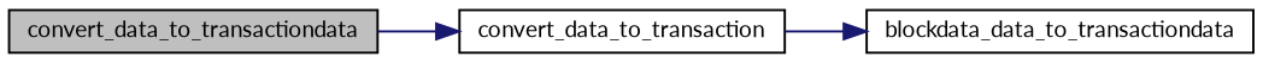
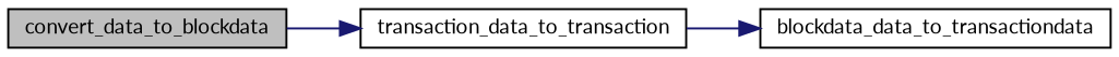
  digraph {
    fontname=Lato
    rankdir=LR
    node [color=black fillcolor=white fontname=Lato fontsize=10 shape=record style=filled]
    edge [color=midnightblue fontname=Lato fontsize=10 labelfontname=Helvetica labelfontsize=10 style=solid]
-   n1 [fillcolor=grey75 fontcolor=black height=0.2 label=convert_data_to_transactiondata width=0.4]
-   n2 [height=0.2 label=convert_data_to_transaction width=0.4]
+   n1 [fillcolor=grey75 fontcolor=black height=0.2 label=convert_data_to_blockdata width=0.4]
+   n2 [height=0.2 label=transaction_data_to_transaction width=0.4]
    n3 [height=0.2 label=blockdata_data_to_transactiondata width=0.4]
    n1 -> n2
    n2 -> n3
  }
